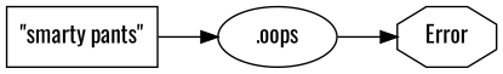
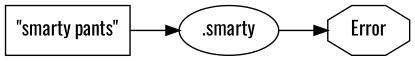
  digraph {
    rankdir=LR
    fontname=Oswald
    node [fontname=Oswald]
    edge [fontname=Oswald]
    n1 [label="\"smarty pants\"" shape=rect]
-   n2 [label=".oops"]
+   n2 [label=".smarty"]
    n3 [label=Error shape=octagon]
    n1 -> n2
    n2 -> n3
  }
